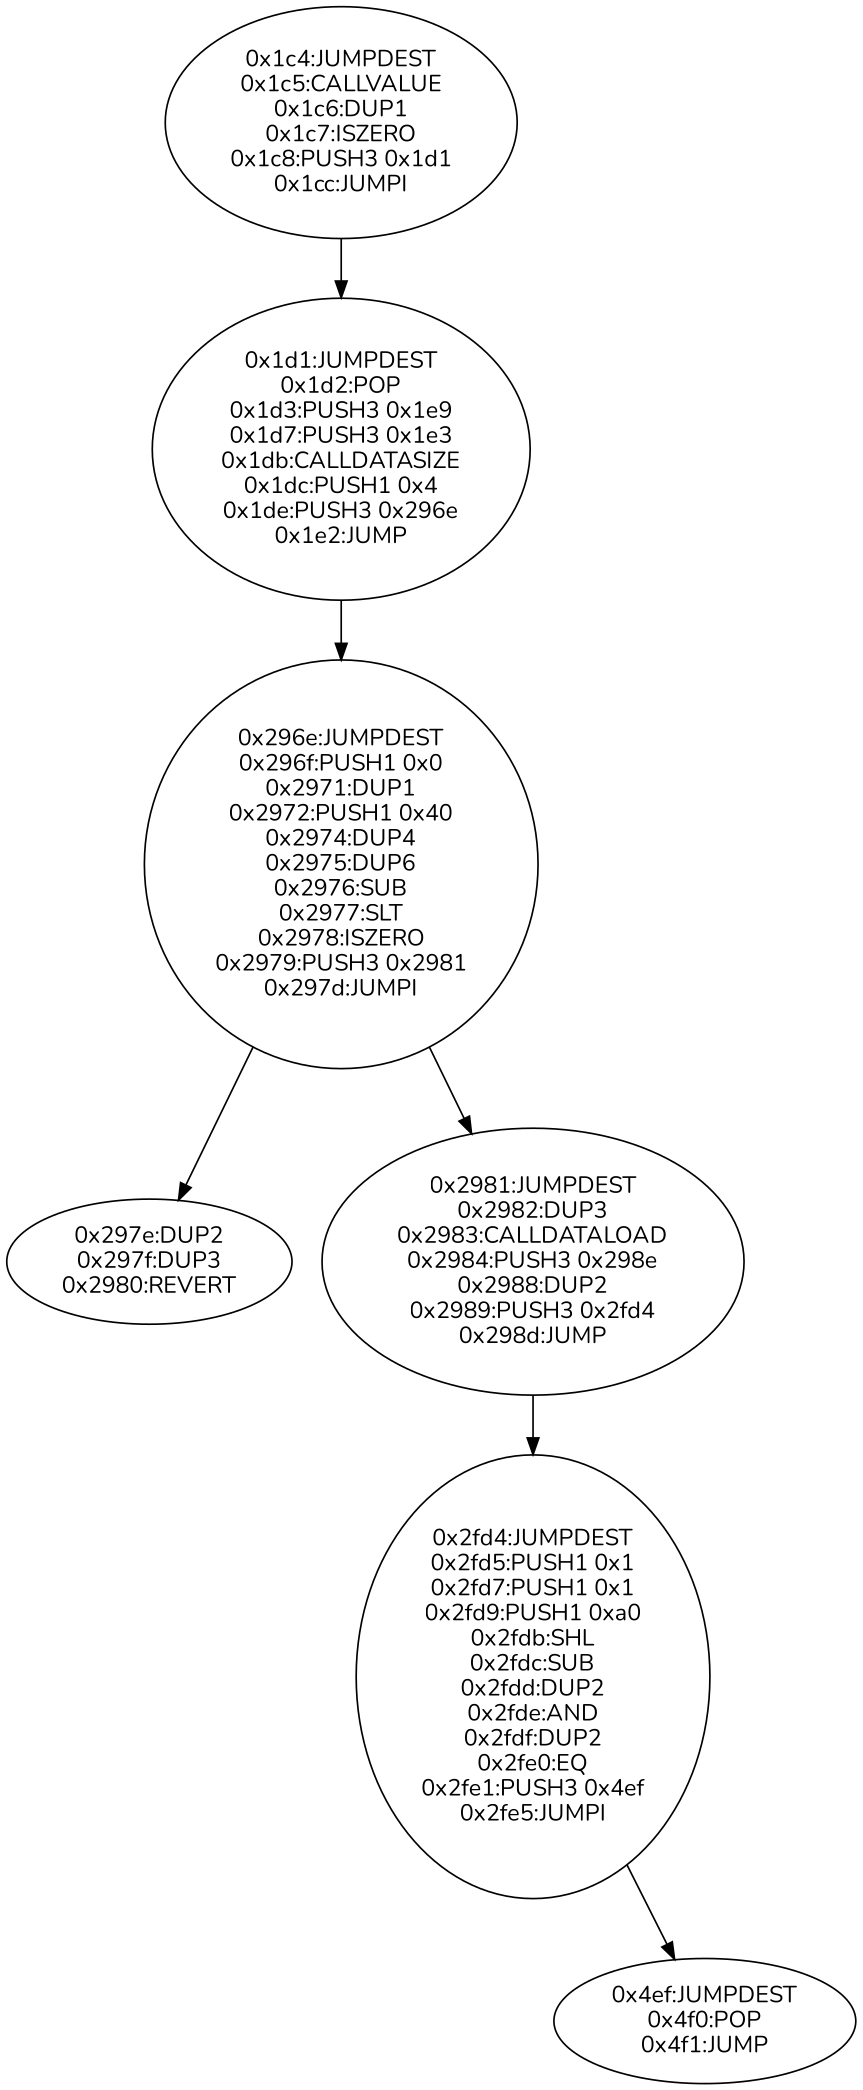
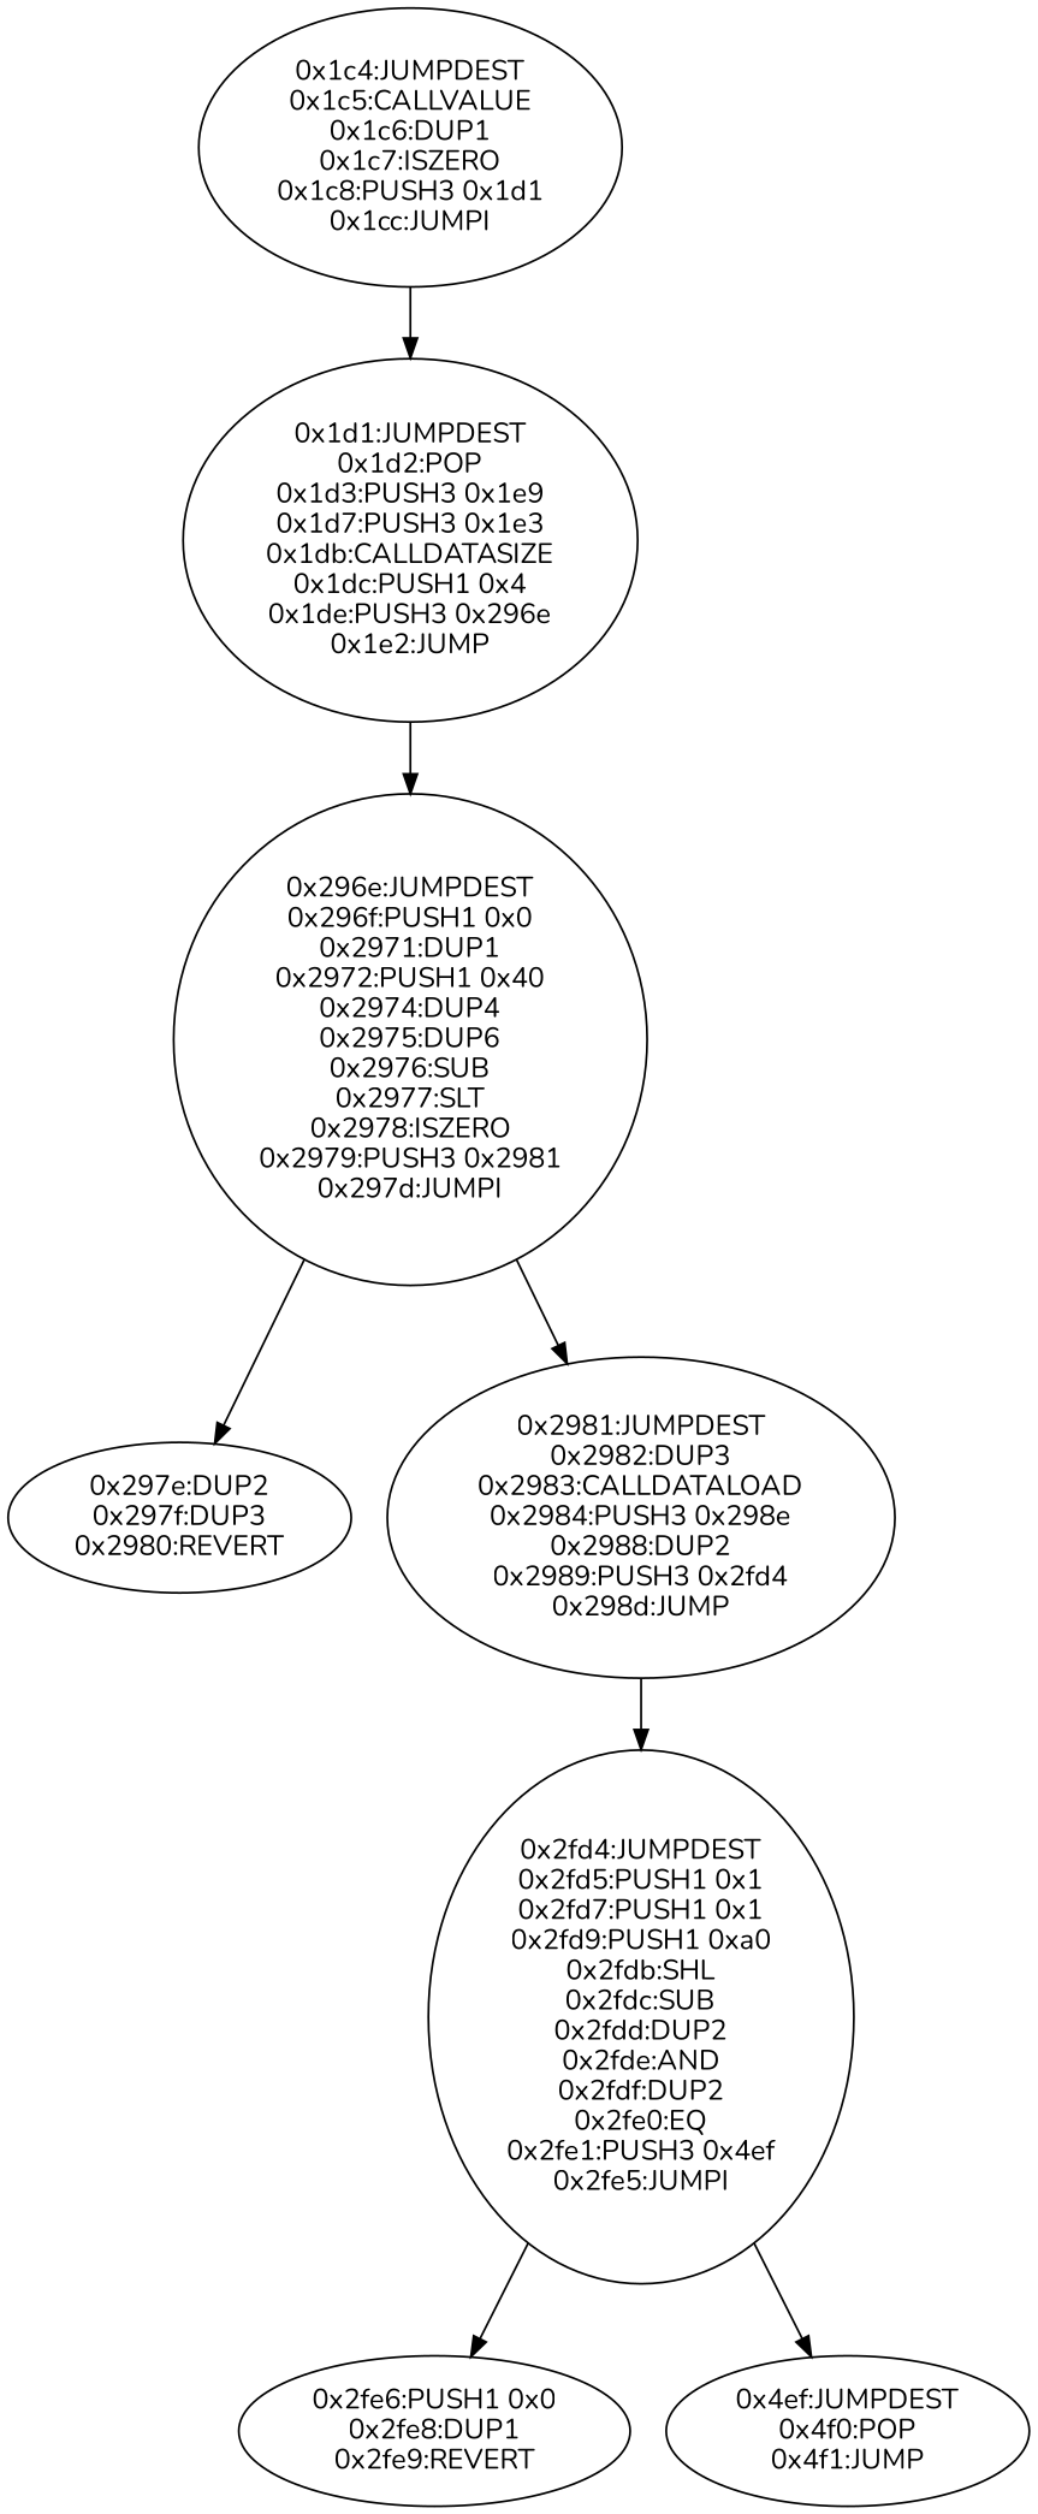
  digraph {
    fontname=Nunito
    node [fontname=Nunito]
    edge [fontname=Nunito]
    n1 [label="0x1c4:JUMPDEST\n0x1c5:CALLVALUE\n0x1c6:DUP1\n0x1c7:ISZERO\n0x1c8:PUSH3 0x1d1\n0x1cc:JUMPI"]
    n2 [label="0x1d1:JUMPDEST\n0x1d2:POP\n0x1d3:PUSH3 0x1e9\n0x1d7:PUSH3 0x1e3\n0x1db:CALLDATASIZE\n0x1dc:PUSH1 0x4\n0x1de:PUSH3 0x296e\n0x1e2:JUMP"]
    n3 [label="0x296e:JUMPDEST\n0x296f:PUSH1 0x0\n0x2971:DUP1\n0x2972:PUSH1 0x40\n0x2974:DUP4\n0x2975:DUP6\n0x2976:SUB\n0x2977:SLT\n0x2978:ISZERO\n0x2979:PUSH3 0x2981\n0x297d:JUMPI"]
    n4 [label="0x297e:DUP2\n0x297f:DUP3\n0x2980:REVERT"]
    n5 [label="0x2981:JUMPDEST\n0x2982:DUP3\n0x2983:CALLDATALOAD\n0x2984:PUSH3 0x298e\n0x2988:DUP2\n0x2989:PUSH3 0x2fd4\n0x298d:JUMP"]
    n6 [label="0x2fd4:JUMPDEST\n0x2fd5:PUSH1 0x1\n0x2fd7:PUSH1 0x1\n0x2fd9:PUSH1 0xa0\n0x2fdb:SHL\n0x2fdc:SUB\n0x2fdd:DUP2\n0x2fde:AND\n0x2fdf:DUP2\n0x2fe0:EQ\n0x2fe1:PUSH3 0x4ef\n0x2fe5:JUMPI"]
+   n7 [label="0x2fe6:PUSH1 0x0\n0x2fe8:DUP1\n0x2fe9:REVERT"]
    n8 [label="0x4ef:JUMPDEST\n0x4f0:POP\n0x4f1:JUMP"]
    n1 -> n2
    n2 -> n3
    n3 -> n4
    n3 -> n5
    n5 -> n6
+   n6 -> n7
    n6 -> n8
  }
